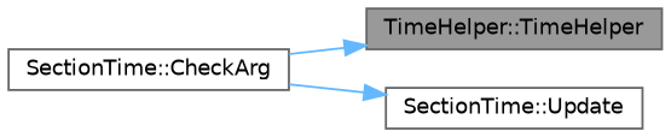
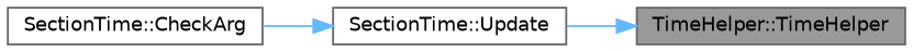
  digraph {
    rankdir=RL
    node [color=grey40 fillcolor=white fontname=Helvetica fontsize=10 shape=box style=filled]
    edge [color=steelblue1 dir=back fontname=Helvetica fontsize=10 labelfontname=Helvetica labelfontsize=10 style=solid]
    n1 [color=gray40 fillcolor=grey60 fontcolor=black height=0.2 label="TimeHelper::TimeHelper" width=0.4]
    n2 [height=0.2 label="SectionTime::Update" width=0.4]
    n3 [height=0.2 label="SectionTime::CheckArg" width=0.4]
-   n1 -> n3
+   n1 -> n2
    n2 -> n3
  }
